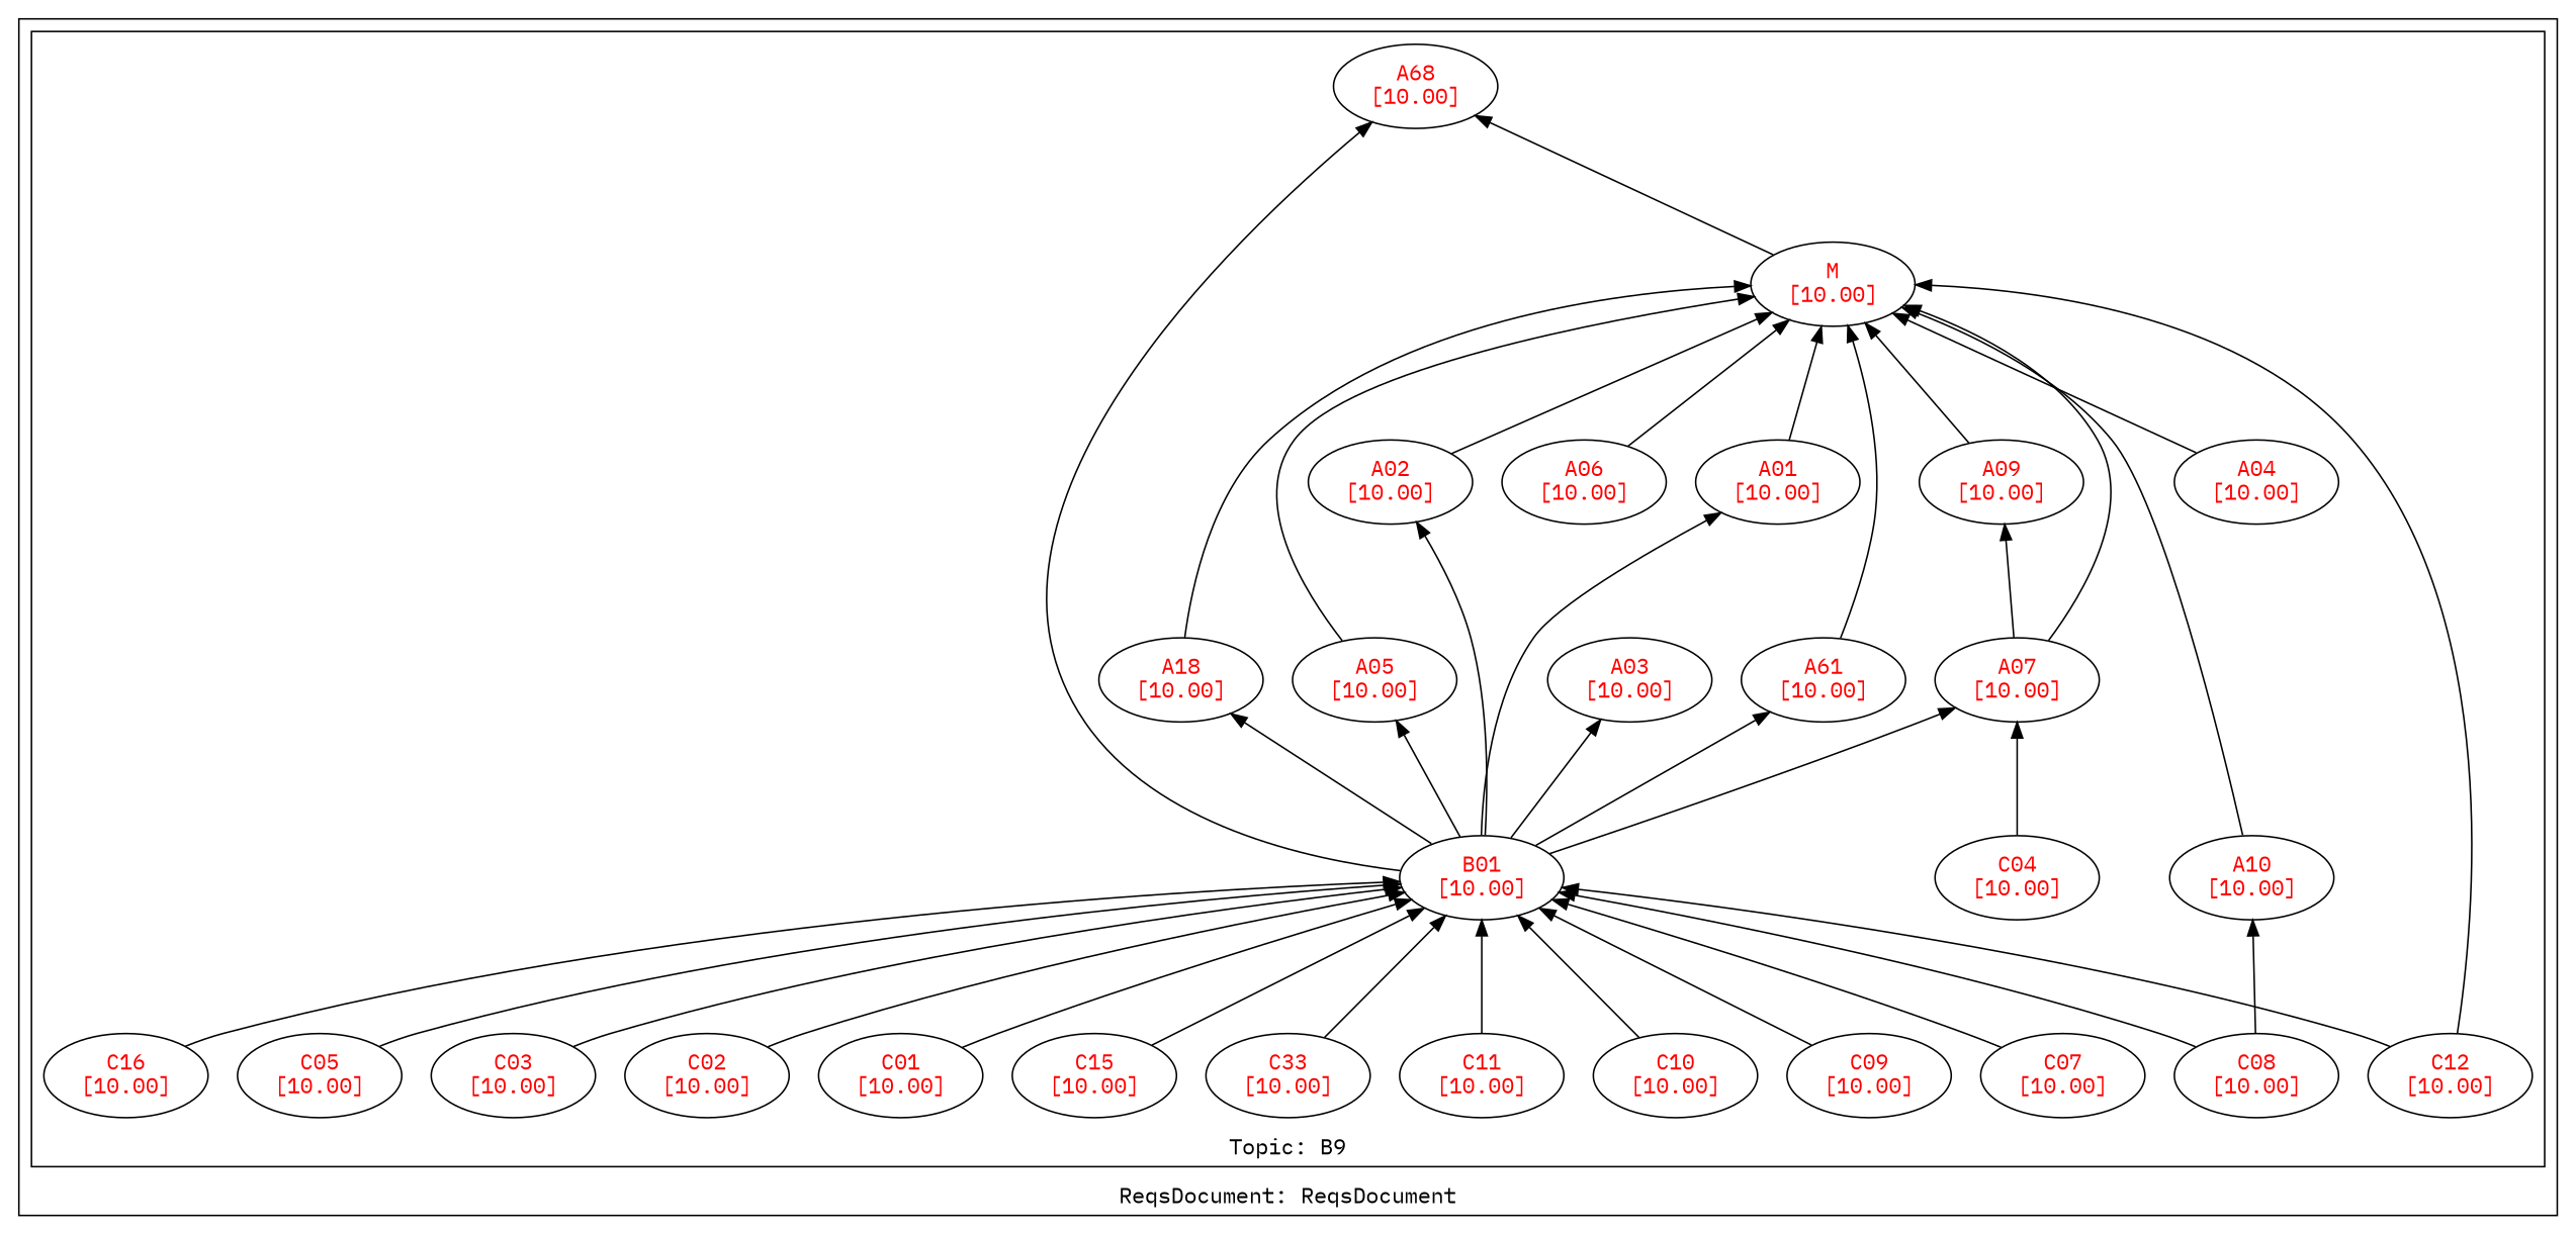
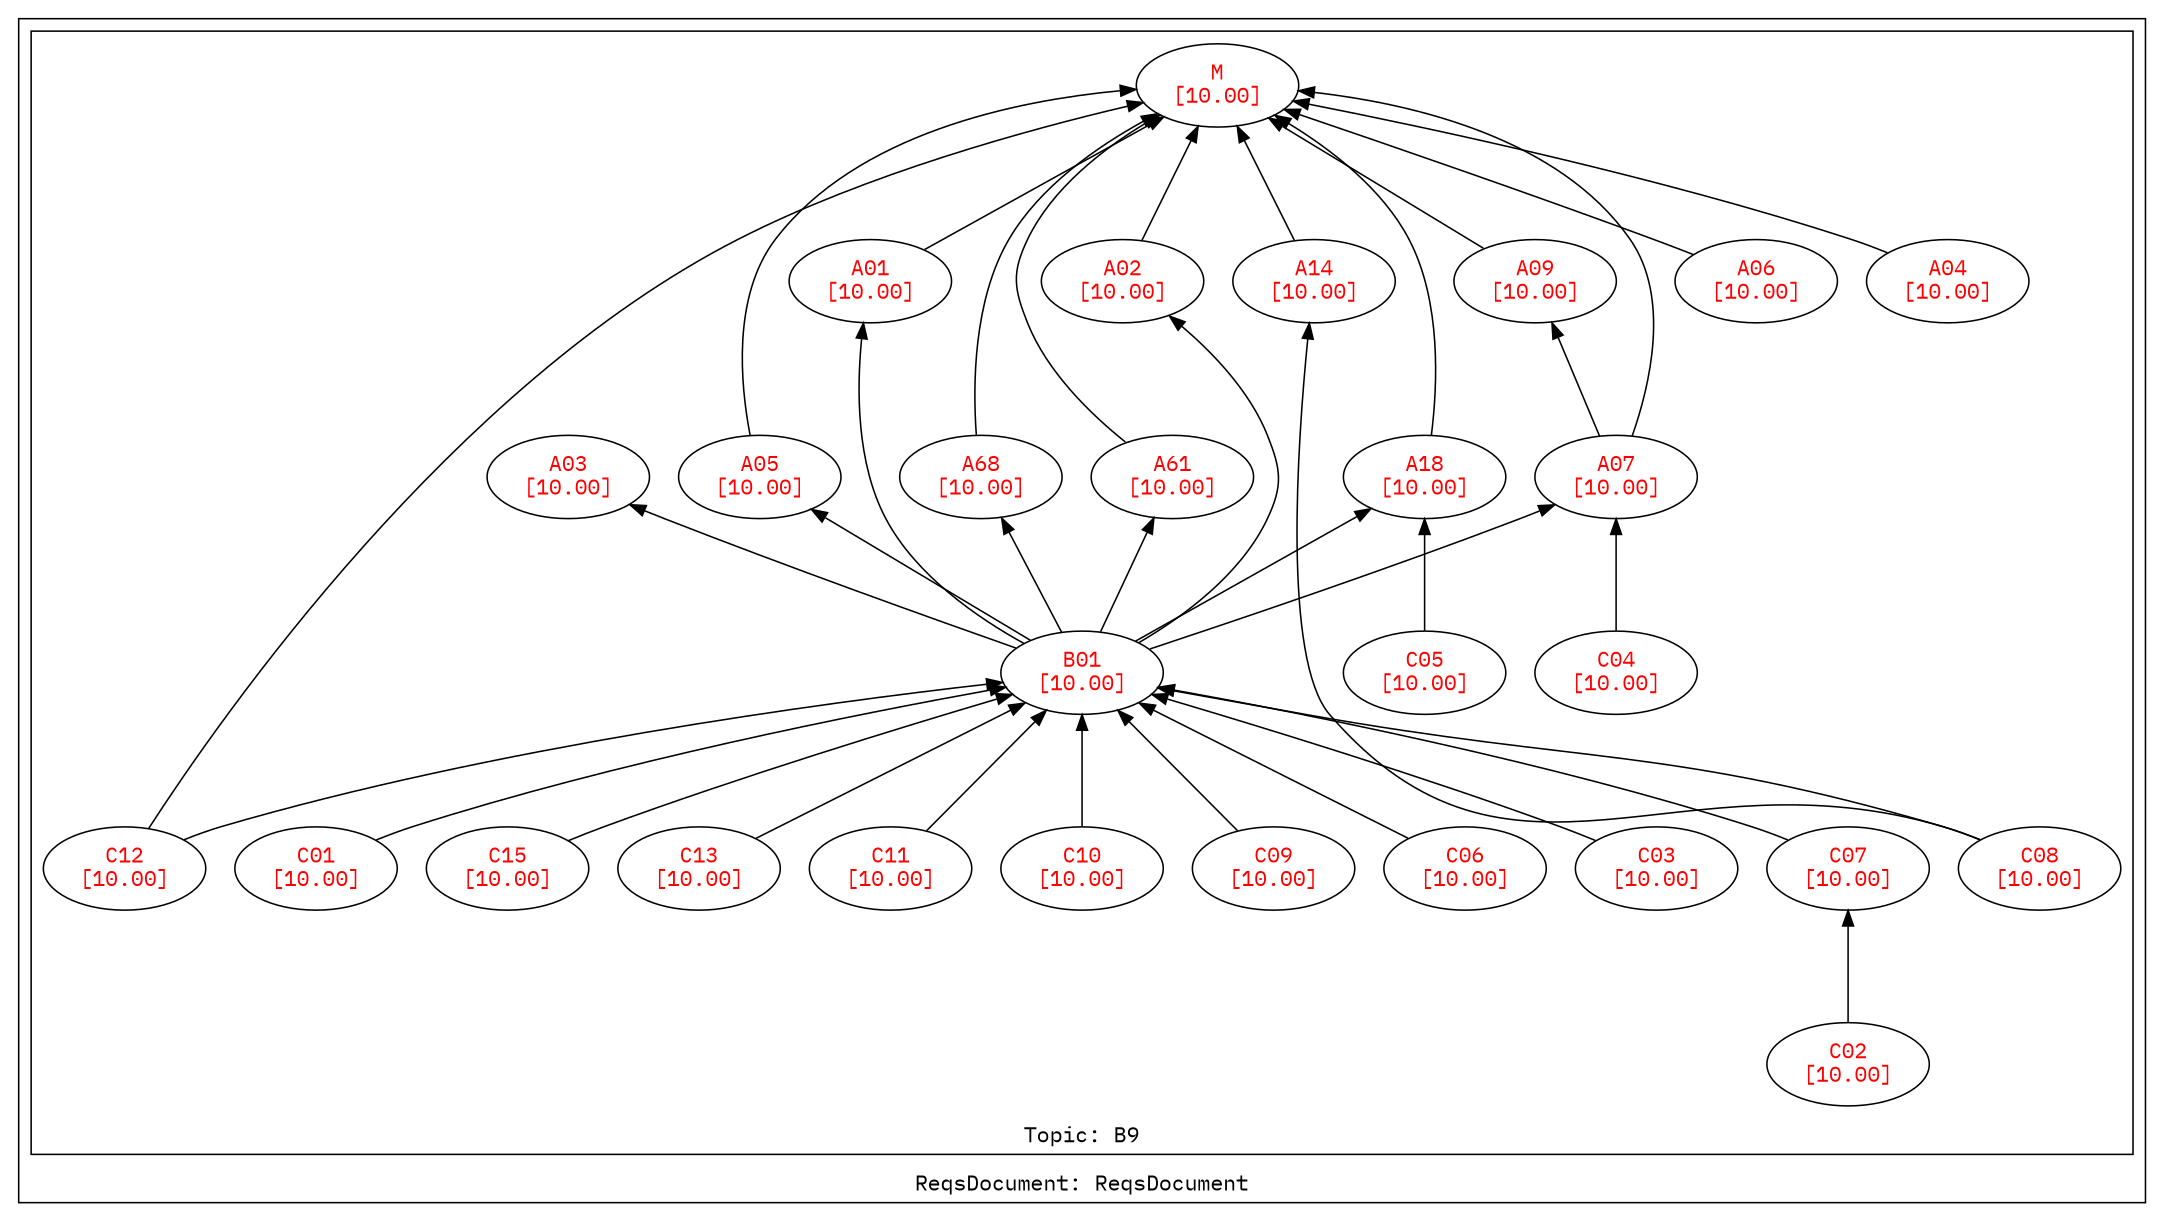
  digraph {
    fontname="IBM Plex Mono"
    mclimit=10.0
    nslimit=10.0
    rankdir=BT
    ranksep=1
    node [fontcolor=red fontname="IBM Plex Mono"]
    edge [fontname="IBM Plex Mono"]
    n1 [label="A01\n[10.00]"]
    n2 [label="A02\n[10.00]"]
    n3 [label="A03\n[10.00]"]
    n4 [label="A04\n[10.00]"]
    n5 [label="A05\n[10.00]"]
    n6 [label="A06\n[10.00]"]
    n7 [label="A07\n[10.00]"]
    n8 [label="A68\n[10.00]"]
    n9 [label="A09\n[10.00]"]
-   n10 [label="A10\n[10.00]"]
+   n10 [label="A14\n[10.00]"]
    n11 [label="A61\n[10.00]"]
    n12 [label="A18\n[10.00]"]
    n13 [label="B01\n[10.00]"]
    n14 [label="C01\n[10.00]"]
    n15 [label="C02\n[10.00]"]
    n16 [label="C03\n[10.00]"]
    n17 [label="C04\n[10.00]"]
    n18 [label="C05\n[10.00]"]
-   n19 [label="C16\n[10.00]"]
+   n19 [label="C06\n[10.00]"]
    n20 [label="C07\n[10.00]"]
    n21 [label="C08\n[10.00]"]
    n22 [label="C09\n[10.00]"]
    n23 [label="C10\n[10.00]"]
    n24 [label="C11\n[10.00]"]
    n25 [label="C12\n[10.00]"]
-   n26 [label="C33\n[10.00]"]
+   n26 [label="C13\n[10.00]"]
    n27 [label="C15\n[10.00]"]
    n28 [label="M\n[10.00]"]
    subgraph cluster_1 {
      label="ReqsDocument: ReqsDocument"
      subgraph cluster_2 {
        label="Topic: B9"
        n1
        n2
        n3
        n4
        n5
        n6
        n7
        n8
        n9
        n10
        n11
        n12
        n13
        n14
        n15
        n16
        n17
        n18
        n19
        n20
        n21
        n22
        n23
        n24
        n25
        n26
        n27
        n28
      }
    }
    n1 -> n28
    n2 -> n28
    n4 -> n28
    n5 -> n28
    n6 -> n28
    n7 -> n9
    n7 -> n28
-   n28 -> n8
+   n8 -> n28
    n9 -> n28
    n10 -> n28
    n11 -> n28
    n12 -> n28
    n13 -> n1
    n13 -> n2
    n13 -> n3
    n13 -> n5
    n13 -> n7
    n13 -> n8
    n13 -> n11
    n13 -> n12
    n14 -> n13
-   n15 -> n13
+   n15 -> n20
    n16 -> n13
    n17 -> n7
-   n18 -> n13
+   n18 -> n12
    n19 -> n13
    n20 -> n13
    n21 -> n10
    n21 -> n13
    n22 -> n13
    n23 -> n13
    n24 -> n13
    n25 -> n13
    n25 -> n28
    n26 -> n13
    n27 -> n13
  }
